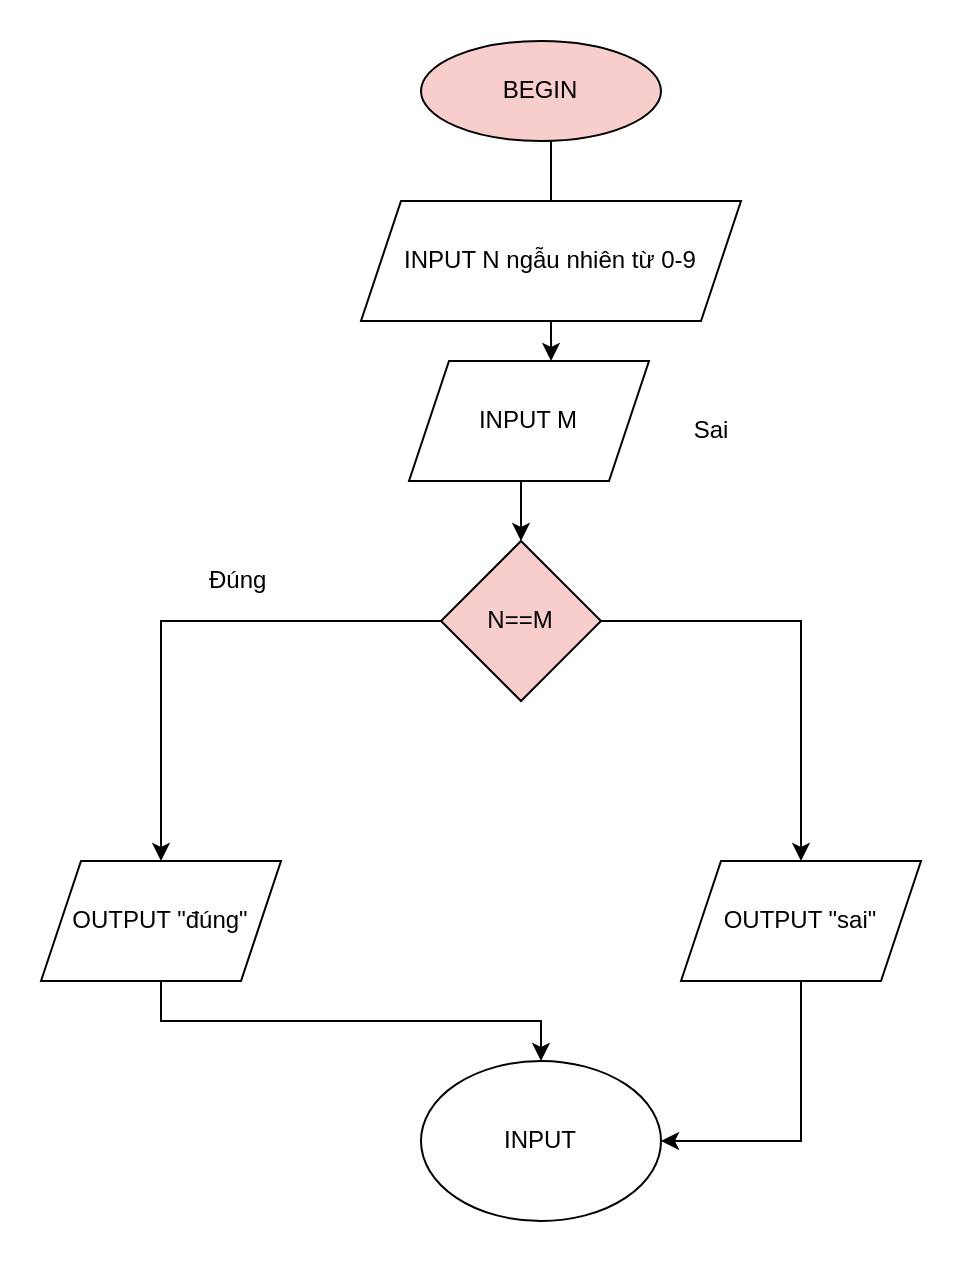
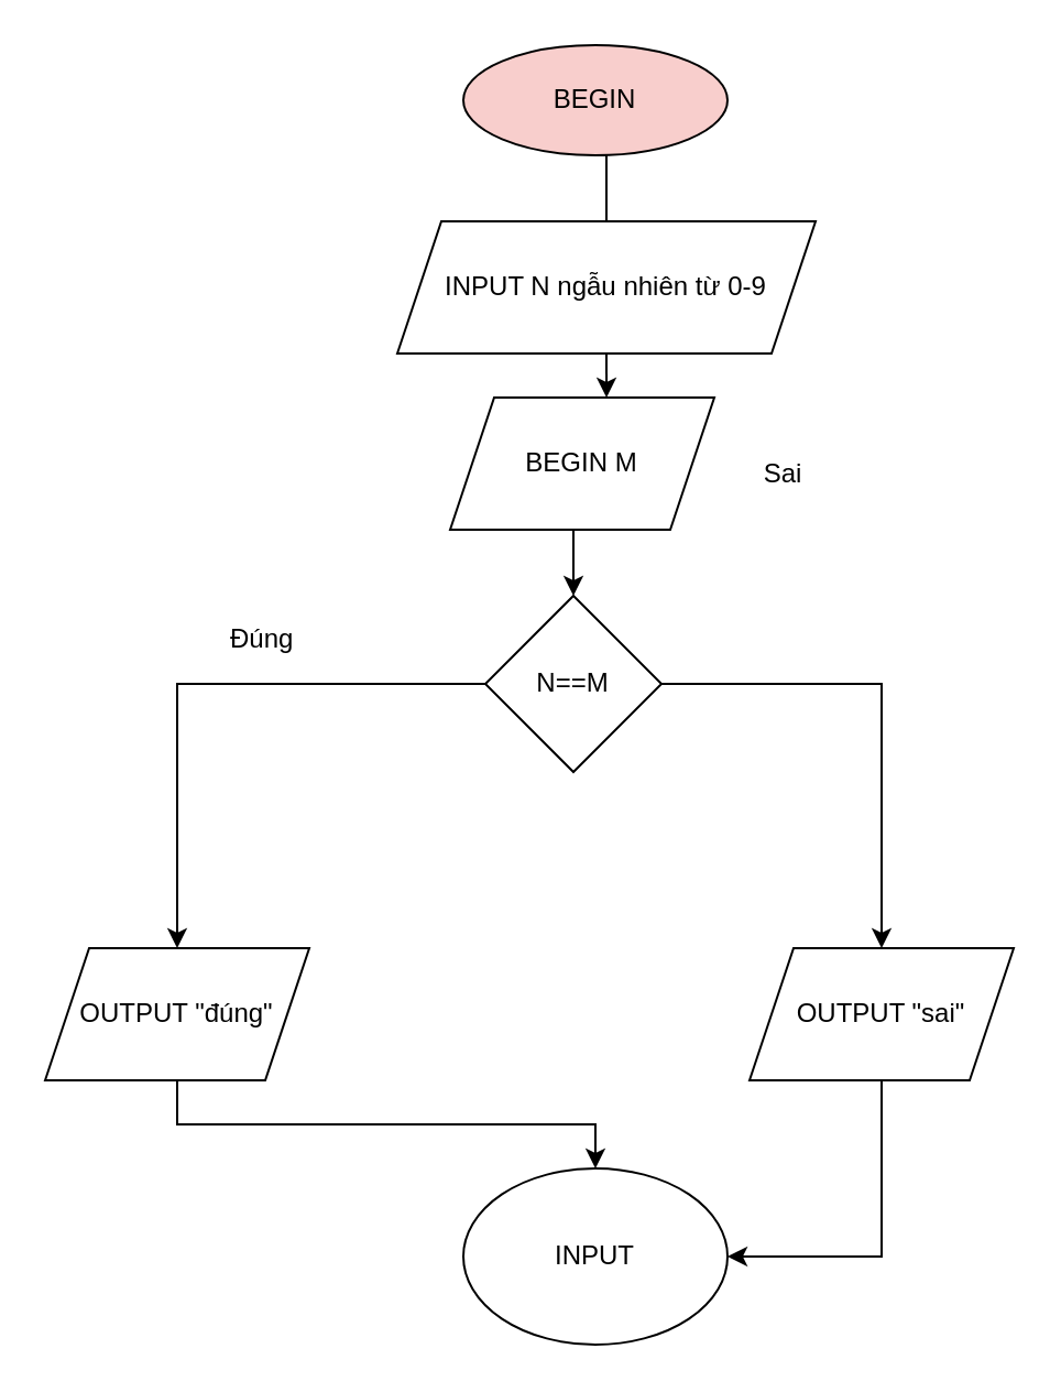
  <mxCell id="0" />
  <mxCell id="1" parent="0" />
  <mxCell id="2" style="edgeStyle=orthogonalEdgeStyle;rounded=0;orthogonalLoop=1;jettySize=auto;html=1;exitX=0.5;exitY=1;exitDx=0;exitDy=0;entryX=0.5;entryY=0;entryDx=0;entryDy=0;endArrow=none;" edge="1" parent="1" source="3" target="6"><mxGeometry relative="1" as="geometry" /></mxCell>
  <mxCell id="3" value="BEGIN" style="ellipse;whiteSpace=wrap;html=1;fillColor=#f8cecc;" vertex="1" parent="1"><mxGeometry x="210" y="20" width="120" height="50" as="geometry" /></mxCell>
  <mxCell id="4" style="edgeStyle=orthogonalEdgeStyle;rounded=0;orthogonalLoop=1;jettySize=auto;html=1;exitX=1;exitY=0.75;exitDx=0;exitDy=0;" edge="1" parent="1"><mxGeometry relative="1" as="geometry"><mxPoint x="340" y="142" as="targetPoint" /><mxPoint x="316.154" y="141.538" as="sourcePoint" /></mxGeometry></mxCell>
  <mxCell id="5" style="edgeStyle=orthogonalEdgeStyle;rounded=0;orthogonalLoop=1;jettySize=auto;html=1;exitX=0.5;exitY=1;exitDx=0;exitDy=0;entryX=0.592;entryY=0;entryDx=0;entryDy=0;entryPerimeter=0;" edge="1" parent="1" source="6" target="8"><mxGeometry relative="1" as="geometry" /></mxCell>
  <mxCell id="6" value="INPUT N ngẫu nhiên từ 0-9" style="shape=parallelogram;perimeter=parallelogramPerimeter;whiteSpace=wrap;html=1;fixedSize=1;" vertex="1" parent="1"><mxGeometry x="180" y="100" width="190" height="60" as="geometry" /></mxCell>
  <mxCell id="7" style="edgeStyle=orthogonalEdgeStyle;rounded=0;orthogonalLoop=1;jettySize=auto;html=1;exitX=0.5;exitY=1;exitDx=0;exitDy=0;entryX=0.5;entryY=0;entryDx=0;entryDy=0;" edge="1" parent="1" source="8" target="11"><mxGeometry relative="1" as="geometry" /></mxCell>
- <mxCell id="8" value="INPUT M" style="shape=parallelogram;perimeter=parallelogramPerimeter;whiteSpace=wrap;html=1;fixedSize=1;" vertex="1" parent="1"><mxGeometry x="204" y="180" width="120" height="60" as="geometry" /></mxCell>
+ <mxCell id="8" value="BEGIN M" style="shape=parallelogram;perimeter=parallelogramPerimeter;whiteSpace=wrap;html=1;fixedSize=1;" vertex="1" parent="1"><mxGeometry x="204" y="180" width="120" height="60" as="geometry" /></mxCell>
  <mxCell id="9" style="edgeStyle=orthogonalEdgeStyle;rounded=0;orthogonalLoop=1;jettySize=auto;html=1;exitX=0;exitY=0.5;exitDx=0;exitDy=0;" edge="1" parent="1" source="11" target="13"><mxGeometry relative="1" as="geometry" /></mxCell>
  <mxCell id="10" style="edgeStyle=orthogonalEdgeStyle;rounded=0;orthogonalLoop=1;jettySize=auto;html=1;exitX=1;exitY=0.5;exitDx=0;exitDy=0;" edge="1" parent="1" source="11" target="15"><mxGeometry relative="1" as="geometry" /></mxCell>
- <mxCell id="11" value="N==M" style="rhombus;whiteSpace=wrap;html=1;fillColor=#f8cecc;" vertex="1" parent="1"><mxGeometry x="220" y="270" width="80" height="80" as="geometry" /></mxCell>
+ <mxCell id="11" value="N==M" style="rhombus;whiteSpace=wrap;html=1;" vertex="1" parent="1"><mxGeometry x="220" y="270" width="80" height="80" as="geometry" /></mxCell>
  <mxCell id="12" style="edgeStyle=orthogonalEdgeStyle;rounded=0;orthogonalLoop=1;jettySize=auto;html=1;exitX=0.5;exitY=1;exitDx=0;exitDy=0;" edge="1" parent="1" source="13" target="16"><mxGeometry relative="1" as="geometry" /></mxCell>
  <mxCell id="13" value="OUTPUT &quot;đúng&quot;" style="shape=parallelogram;perimeter=parallelogramPerimeter;whiteSpace=wrap;html=1;fixedSize=1;" vertex="1" parent="1"><mxGeometry x="20" y="430" width="120" height="60" as="geometry" /></mxCell>
  <mxCell id="14" style="edgeStyle=orthogonalEdgeStyle;rounded=0;orthogonalLoop=1;jettySize=auto;html=1;exitX=0.5;exitY=1;exitDx=0;exitDy=0;entryX=1;entryY=0.5;entryDx=0;entryDy=0;" edge="1" parent="1" source="15" target="16"><mxGeometry relative="1" as="geometry" /></mxCell>
  <mxCell id="15" value="OUTPUT &quot;sai&quot;" style="shape=parallelogram;perimeter=parallelogramPerimeter;whiteSpace=wrap;html=1;fixedSize=1;" vertex="1" parent="1"><mxGeometry x="340" y="430" width="120" height="60" as="geometry" /></mxCell>
  <mxCell id="16" value="INPUT" style="ellipse;whiteSpace=wrap;html=1;" vertex="1" parent="1"><mxGeometry x="210" y="530" width="120" height="80" as="geometry" /></mxCell>
  <mxCell id="17" value="Đúng&amp;nbsp;" style="text;html=1;align=center;verticalAlign=middle;resizable=0;points=[];autosize=1;strokeColor=none;fillColor=none;" vertex="1" parent="1"><mxGeometry x="95" y="280" width="50" height="20" as="geometry" /></mxCell>
  <mxCell id="18" value="Sai" style="text;html=1;align=center;verticalAlign=middle;resizable=0;points=[];autosize=1;strokeColor=none;fillColor=none;" vertex="1" parent="1"><mxGeometry x="340" y="205" width="30" height="20" as="geometry" /></mxCell>
